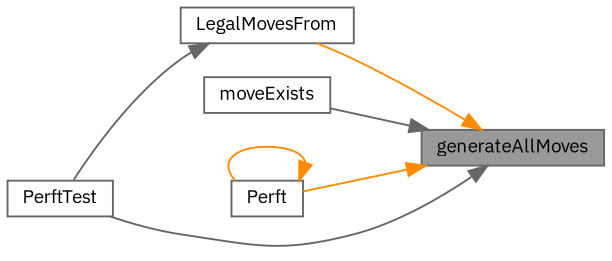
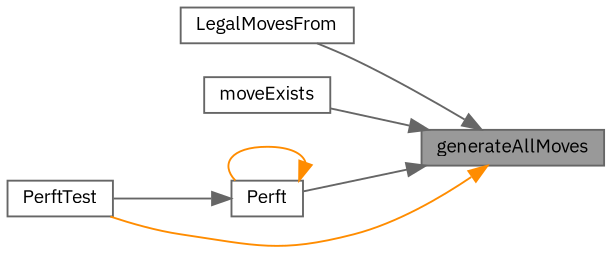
  digraph {
    fontname="IBM Plex Sans"
    rankdir=RL
    node [color=grey40 fillcolor=white fontname="IBM Plex Sans" fontsize=10 shape=box style=filled]
    edge [color=gray40 dir=back fontname="IBM Plex Sans" fontsize=10 labelfontname=Helvetica labelfontsize=10 style=solid]
    n1 [color=gray40 fillcolor=grey60 fontcolor=black height=0.2 label=generateAllMoves width=0.4]
    n2 [height=0.2 label=LegalMovesFrom width=0.4]
    n3 [height=0.2 label=moveExists width=0.4]
    n4 [height=0.2 label=Perft width=0.4]
    n5 [height=0.2 label=PerftTest width=0.4]
-   n1 -> n2 [color=darkorange]
+   n1 -> n2
    n1 -> n3
-   n1 -> n4 [color=darkorange]
-   n1 -> n5
+   n1 -> n4
+   n1 -> n5 [color=darkorange]
    n4 -> n4 [color=darkorange]
-   n2 -> n5
+   n4 -> n5
  }
